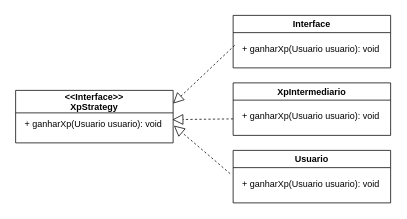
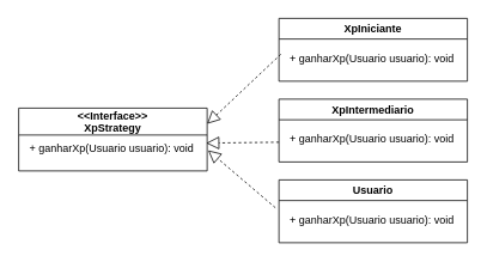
  <mxCell id="0" />
  <mxCell id="1" parent="0" />
  <mxCell id="2" value="&lt;&lt;Interface&gt;&gt;&#10;XpStrategy" style="swimlane;startSize=30;" vertex="1" parent="1"><mxGeometry x="20" y="120" width="210" height="70" as="geometry" /></mxCell>
  <mxCell id="3" value="+ ganharXp(Usuario usuario): void&amp;nbsp;" style="text;html=1;align=center;verticalAlign=middle;resizable=0;points=[];autosize=1;strokeColor=none;fillColor=none;" vertex="1" parent="2"><mxGeometry y="30" width="210" height="30" as="geometry" /></mxCell>
- <mxCell id="4" value="Interface" style="swimlane;" vertex="1" parent="1"><mxGeometry x="310" y="20" width="210" height="70" as="geometry" /></mxCell>
+ <mxCell id="4" value="XpIniciante" style="swimlane;" vertex="1" parent="1"><mxGeometry x="310" y="20" width="210" height="70" as="geometry" /></mxCell>
  <mxCell id="5" value="+ ganharXp(Usuario usuario): void&amp;nbsp;" style="text;html=1;align=center;verticalAlign=middle;resizable=0;points=[];autosize=1;strokeColor=none;fillColor=none;" vertex="1" parent="4"><mxGeometry y="30" width="210" height="30" as="geometry" /></mxCell>
  <mxCell id="6" value="XpIntermediario" style="swimlane;" vertex="1" parent="1"><mxGeometry x="310" y="110" width="210" height="70" as="geometry" /></mxCell>
  <mxCell id="7" value="+ ganharXp(Usuario usuario): void&amp;nbsp;" style="text;html=1;align=center;verticalAlign=middle;resizable=0;points=[];autosize=1;strokeColor=none;fillColor=none;" vertex="1" parent="6"><mxGeometry y="30" width="210" height="30" as="geometry" /></mxCell>
  <mxCell id="8" value="Usuario" style="swimlane;" vertex="1" parent="1"><mxGeometry x="310" y="200" width="210" height="70" as="geometry" /></mxCell>
  <mxCell id="9" value="+ ganharXp(Usuario usuario): void&amp;nbsp;" style="text;html=1;align=center;verticalAlign=middle;resizable=0;points=[];autosize=1;strokeColor=none;fillColor=none;" vertex="1" parent="8"><mxGeometry y="30" width="210" height="30" as="geometry" /></mxCell>
  <mxCell id="10" value="" style="endArrow=block;dashed=1;endFill=0;endSize=12;html=1;rounded=0;exitX=0.01;exitY=0.333;exitDx=0;exitDy=0;exitPerimeter=0;entryX=1;entryY=0.25;entryDx=0;entryDy=0;" edge="1" parent="1" source="5" target="2"><mxGeometry width="160" relative="1" as="geometry"><mxPoint x="230" y="90" as="sourcePoint" /><mxPoint x="390" y="90" as="targetPoint" /></mxGeometry></mxCell>
  <mxCell id="11" value="" style="endArrow=block;dashed=1;endFill=0;endSize=12;html=1;rounded=0;exitX=0;exitY=0.6;exitDx=0;exitDy=0;exitPerimeter=0;entryX=0.995;entryY=0.3;entryDx=0;entryDy=0;entryPerimeter=0;" edge="1" parent="1" source="7" target="3"><mxGeometry width="160" relative="1" as="geometry"><mxPoint x="322.1" y="69.99" as="sourcePoint" /><mxPoint x="240" y="147.5" as="targetPoint" /></mxGeometry></mxCell>
  <mxCell id="12" value="" style="endArrow=block;dashed=1;endFill=0;endSize=12;html=1;rounded=0;exitX=-0.019;exitY=0.033;exitDx=0;exitDy=0;exitPerimeter=0;entryX=1.005;entryY=0.567;entryDx=0;entryDy=0;entryPerimeter=0;" edge="1" parent="1" source="9" target="3"><mxGeometry width="160" relative="1" as="geometry"><mxPoint x="320" y="168" as="sourcePoint" /><mxPoint x="238.95" y="169" as="targetPoint" /></mxGeometry></mxCell>
